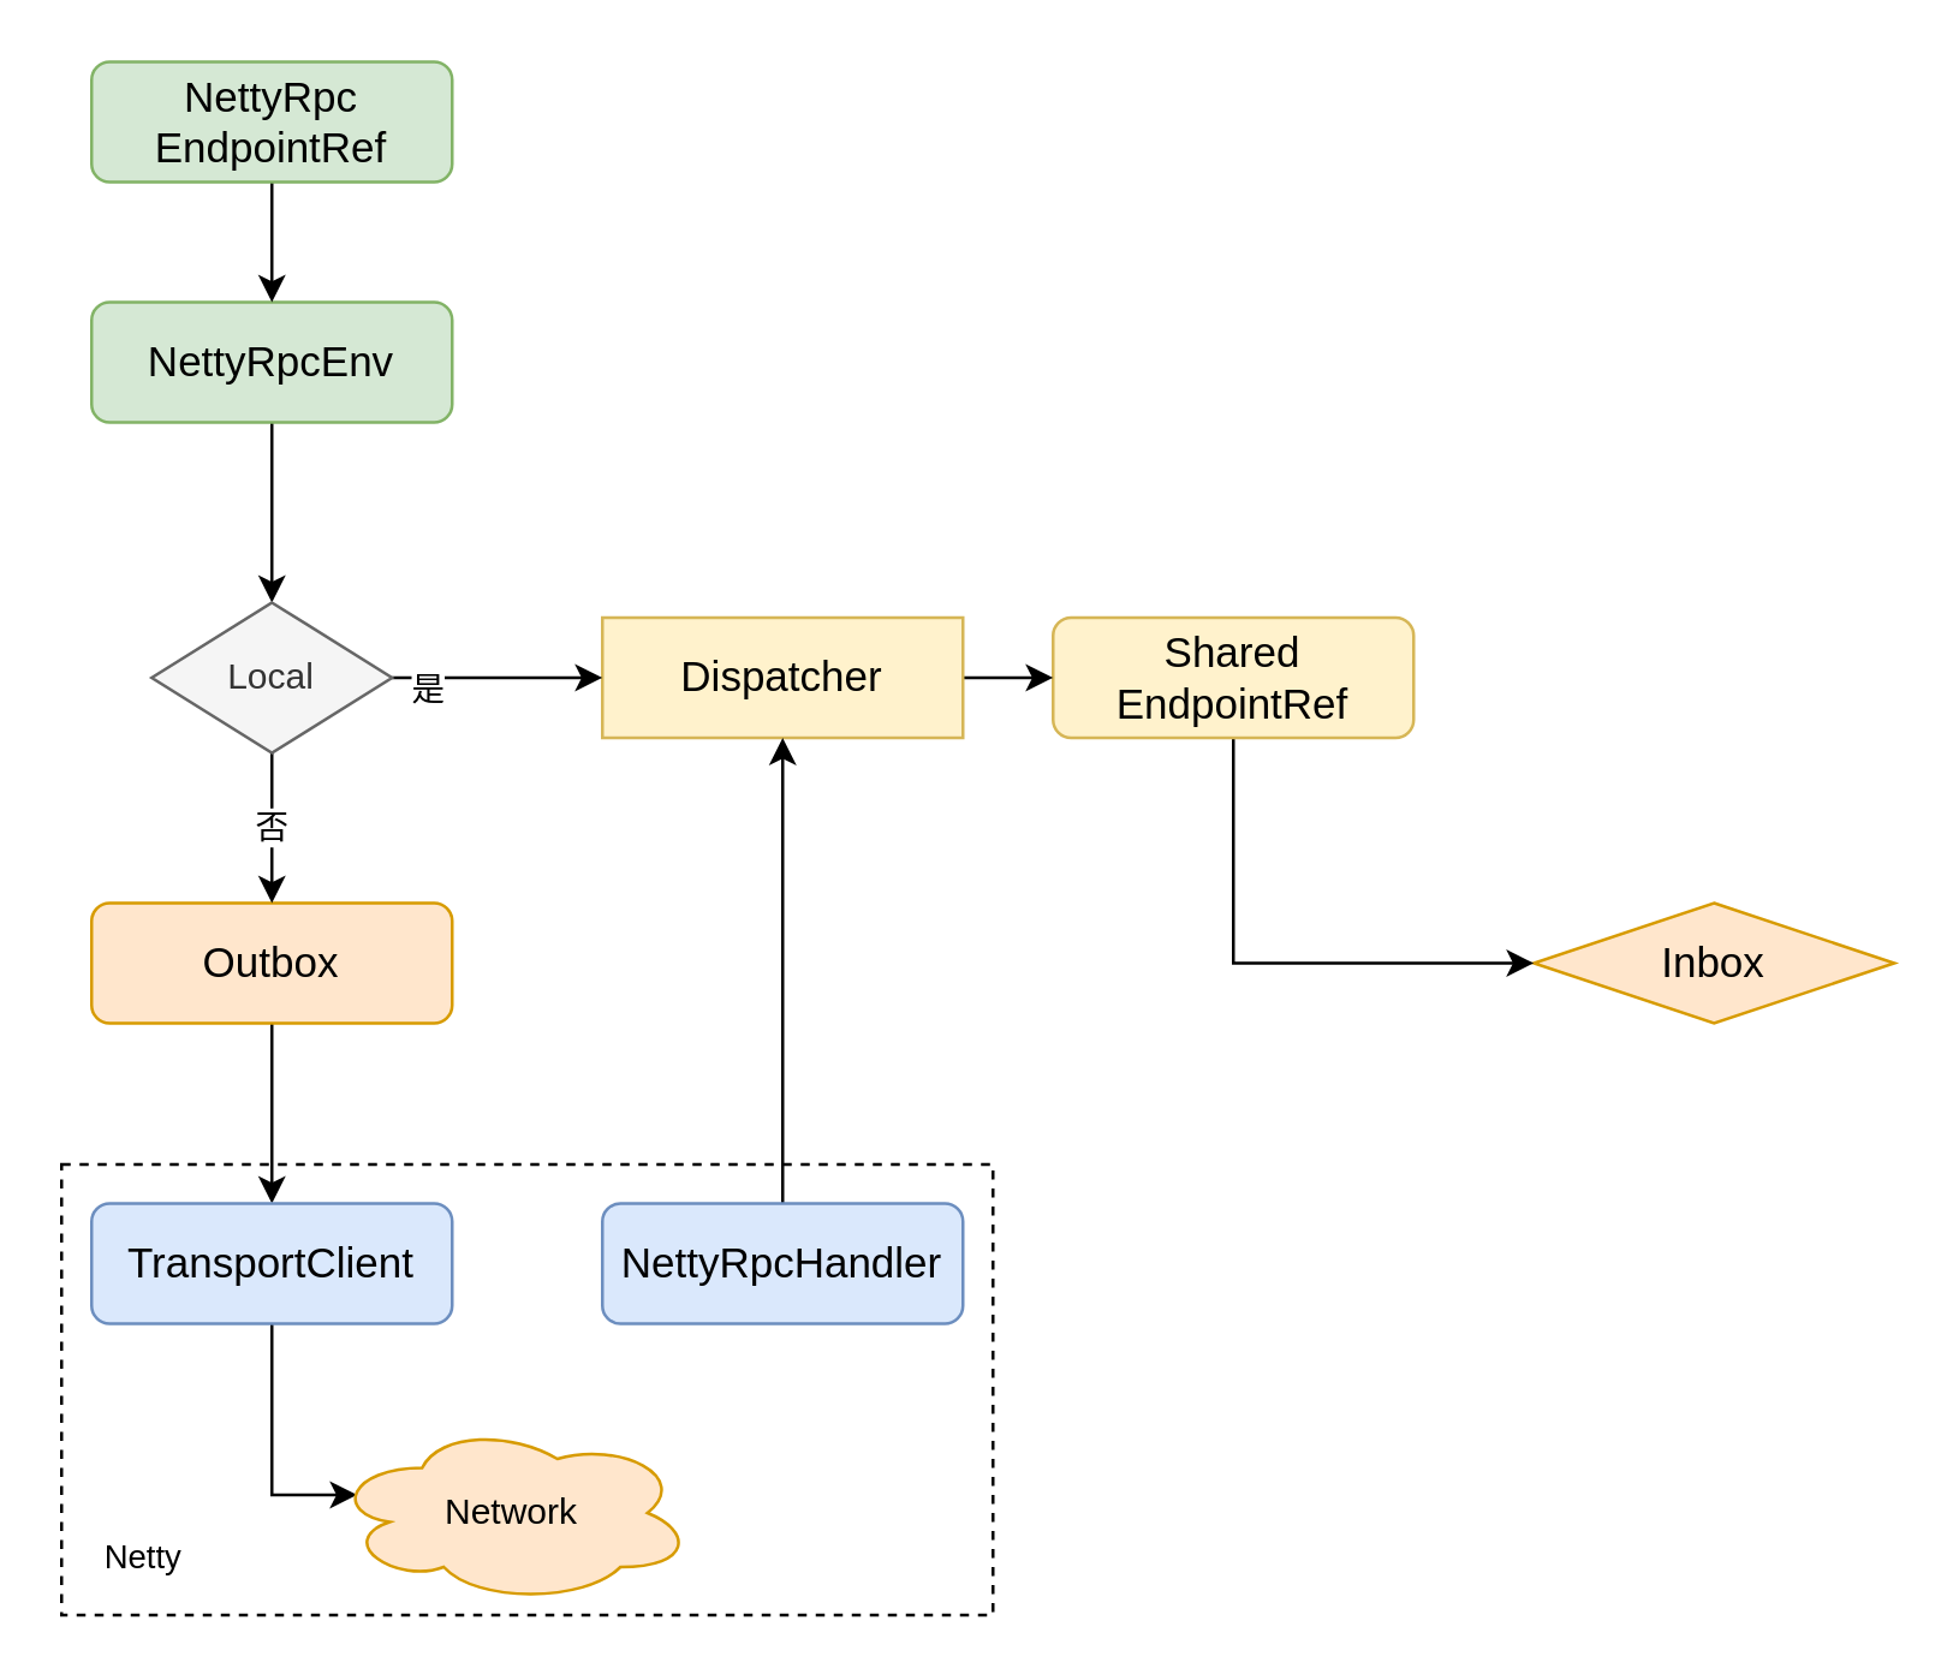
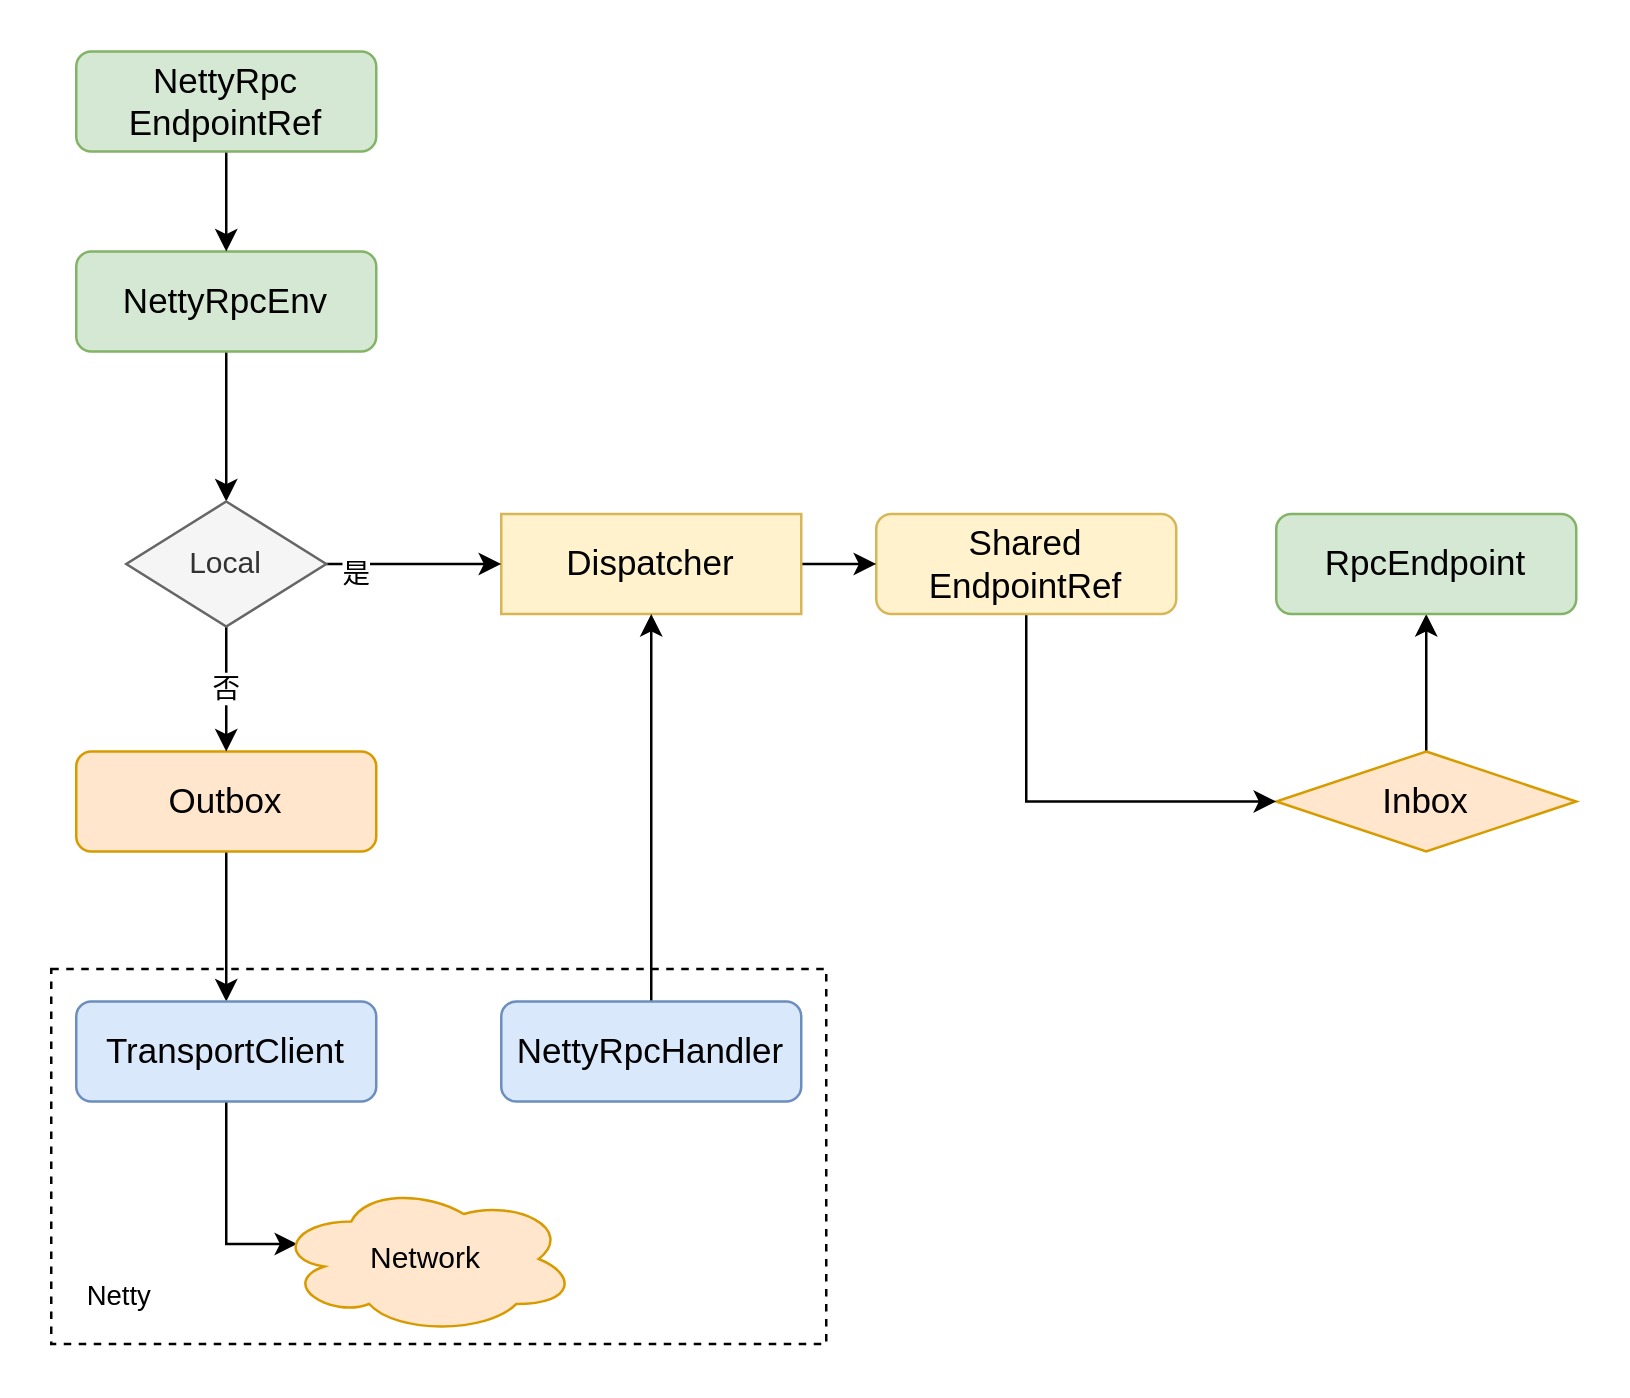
  <mxCell id="0" />
  <mxCell id="1" parent="0" />
  <mxCell id="2" value="" style="rounded=0;whiteSpace=wrap;html=1;fillColor=none;dashed=1;" vertex="1" parent="1"><mxGeometry x="20" y="387" width="310" height="150" as="geometry" /></mxCell>
  <mxCell id="3" style="edgeStyle=orthogonalEdgeStyle;rounded=0;orthogonalLoop=1;jettySize=auto;html=1;exitX=0.5;exitY=1;exitDx=0;exitDy=0;entryX=0.5;entryY=0;entryDx=0;entryDy=0;" edge="1" parent="1" source="4" target="18"><mxGeometry relative="1" as="geometry" /></mxCell>
  <mxCell id="4" value="Outbox" style="rounded=1;html=1;fontSize=14;whiteSpace=wrap;fillColor=#ffe6cc;strokeColor=#d79b00;" vertex="1" parent="1"><mxGeometry x="30" y="300" width="120" height="40" as="geometry" /></mxCell>
+ <mxCell id="5" style="edgeStyle=orthogonalEdgeStyle;rounded=0;orthogonalLoop=1;jettySize=auto;html=1;exitX=0.5;exitY=0;exitDx=0;exitDy=0;entryX=0.5;entryY=1;entryDx=0;entryDy=0;" edge="1" parent="1" source="6" target="23"><mxGeometry relative="1" as="geometry" /></mxCell>
  <mxCell id="6" value="Inbox" style="rhombus;html=1;fontSize=14;whiteSpace=wrap;fillColor=#ffe6cc;strokeColor=#d79b00;" vertex="1" parent="1"><mxGeometry x="510" y="300" width="120" height="40" as="geometry" /></mxCell>
  <mxCell id="7" style="edgeStyle=orthogonalEdgeStyle;rounded=0;orthogonalLoop=1;jettySize=auto;html=1;exitX=0.5;exitY=1;exitDx=0;exitDy=0;entryX=0;entryY=0.5;entryDx=0;entryDy=0;" edge="1" parent="1" source="8" target="6"><mxGeometry relative="1" as="geometry" /></mxCell>
  <mxCell id="8" value="&lt;div&gt;Shared&lt;/div&gt;&lt;div&gt;EndpointRef&lt;/div&gt;" style="rounded=1;html=1;fontSize=14;whiteSpace=wrap;fillColor=#fff2cc;strokeColor=#d6b656;" vertex="1" parent="1"><mxGeometry x="350" y="205" width="120" height="40" as="geometry" /></mxCell>
  <mxCell id="9" style="edgeStyle=orthogonalEdgeStyle;rounded=0;orthogonalLoop=1;jettySize=auto;html=1;exitX=0.5;exitY=1;exitDx=0;exitDy=0;entryX=0.5;entryY=0;entryDx=0;entryDy=0;" edge="1" parent="1" source="10" target="16"><mxGeometry relative="1" as="geometry" /></mxCell>
  <mxCell id="10" value="NettyRpcEnv" style="rounded=1;html=1;fontSize=14;whiteSpace=wrap;fillColor=#d5e8d4;strokeColor=#82b366;" vertex="1" parent="1"><mxGeometry x="30" y="100" width="120" height="40" as="geometry" /></mxCell>
  <mxCell id="11" style="edgeStyle=orthogonalEdgeStyle;rounded=0;orthogonalLoop=1;jettySize=auto;html=1;exitX=1;exitY=0.5;exitDx=0;exitDy=0;entryX=0;entryY=0.5;entryDx=0;entryDy=0;" edge="1" parent="1" source="12" target="8"><mxGeometry relative="1" as="geometry" /></mxCell>
  <mxCell id="12" value="Dispatcher" style="html=1;fontSize=14;whiteSpace=wrap;fillColor=#fff2cc;strokeColor=#d6b656;rounded=0;" vertex="1" parent="1"><mxGeometry x="200" y="205" width="120" height="40" as="geometry" /></mxCell>
  <mxCell id="13" value="否" style="edgeStyle=orthogonalEdgeStyle;rounded=0;orthogonalLoop=1;jettySize=auto;html=1;exitX=0.5;exitY=1;exitDx=0;exitDy=0;entryX=0.5;entryY=0;entryDx=0;entryDy=0;" edge="1" parent="1" source="16" target="4"><mxGeometry relative="1" as="geometry" /></mxCell>
  <mxCell id="14" style="edgeStyle=orthogonalEdgeStyle;rounded=0;orthogonalLoop=1;jettySize=auto;html=1;exitX=1;exitY=0.5;exitDx=0;exitDy=0;entryX=0;entryY=0.5;entryDx=0;entryDy=0;" edge="1" parent="1" source="16" target="12"><mxGeometry relative="1" as="geometry" /></mxCell>
  <mxCell id="15" value="是" style="edgeLabel;html=1;align=center;verticalAlign=middle;resizable=0;points=[];" vertex="1" connectable="0" parent="14"><mxGeometry x="-0.678" y="-3" relative="1" as="geometry"><mxPoint as="offset" /></mxGeometry></mxCell>
  <mxCell id="16" value="Local" style="rhombus;whiteSpace=wrap;html=1;fillColor=#f5f5f5;fontColor=#333333;strokeColor=#666666;" vertex="1" parent="1"><mxGeometry x="50" y="200" width="80" height="50" as="geometry" /></mxCell>
  <mxCell id="17" style="edgeStyle=orthogonalEdgeStyle;rounded=0;orthogonalLoop=1;jettySize=auto;html=1;exitX=0.5;exitY=1;exitDx=0;exitDy=0;entryX=0.07;entryY=0.4;entryDx=0;entryDy=0;entryPerimeter=0;" edge="1" parent="1" source="18" target="24"><mxGeometry relative="1" as="geometry"><Array as="points"><mxPoint x="90" y="497" /></Array></mxGeometry></mxCell>
  <mxCell id="18" value="TransportClient" style="rounded=1;html=1;fontSize=14;whiteSpace=wrap;fillColor=#dae8fc;strokeColor=#6c8ebf;" vertex="1" parent="1"><mxGeometry x="30" y="400" width="120" height="40" as="geometry" /></mxCell>
  <mxCell id="19" style="edgeStyle=orthogonalEdgeStyle;rounded=0;orthogonalLoop=1;jettySize=auto;html=1;exitX=0.5;exitY=0;exitDx=0;exitDy=0;entryX=0.5;entryY=1;entryDx=0;entryDy=0;" edge="1" parent="1" source="20" target="12"><mxGeometry relative="1" as="geometry" /></mxCell>
  <mxCell id="20" value="NettyRpcHandler" style="rounded=1;html=1;fontSize=14;whiteSpace=wrap;fillColor=#dae8fc;strokeColor=#6c8ebf;" vertex="1" parent="1"><mxGeometry x="200" y="400" width="120" height="40" as="geometry" /></mxCell>
  <mxCell id="21" style="edgeStyle=orthogonalEdgeStyle;rounded=0;orthogonalLoop=1;jettySize=auto;html=1;exitX=0.5;exitY=1;exitDx=0;exitDy=0;entryX=0.5;entryY=0;entryDx=0;entryDy=0;" edge="1" parent="1" source="22" target="10"><mxGeometry relative="1" as="geometry" /></mxCell>
  <mxCell id="22" value="&lt;div&gt;NettyRpc&lt;/div&gt;&lt;div&gt;EndpointRef&lt;/div&gt;" style="rounded=1;html=1;fontSize=14;whiteSpace=wrap;fillColor=#d5e8d4;strokeColor=#82b366;" vertex="1" parent="1"><mxGeometry x="30" y="20" width="120" height="40" as="geometry" /></mxCell>
+ <mxCell id="23" value="RpcEndpoint" style="rounded=1;html=1;fontSize=14;whiteSpace=wrap;fillColor=#d5e8d4;strokeColor=#82b366;" vertex="1" parent="1"><mxGeometry x="510" y="205" width="120" height="40" as="geometry" /></mxCell>
  <mxCell id="24" value="Network" style="ellipse;shape=cloud;whiteSpace=wrap;html=1;fillColor=#ffe6cc;strokeColor=#d79b00;" vertex="1" parent="1"><mxGeometry x="110" y="473" width="120" height="60" as="geometry" /></mxCell>
  <mxCell id="25" value="Netty" style="edgeLabel;html=1;align=center;verticalAlign=middle;resizable=0;points=[];" vertex="1" connectable="0" parent="1"><mxGeometry x="50" y="520" as="geometry"><mxPoint x="-4" y="-3" as="offset" /></mxGeometry></mxCell>
